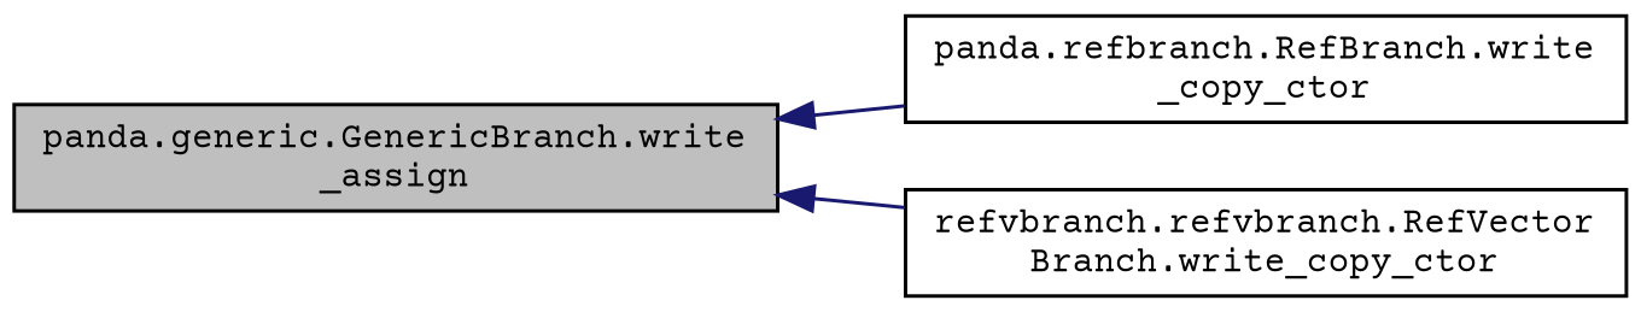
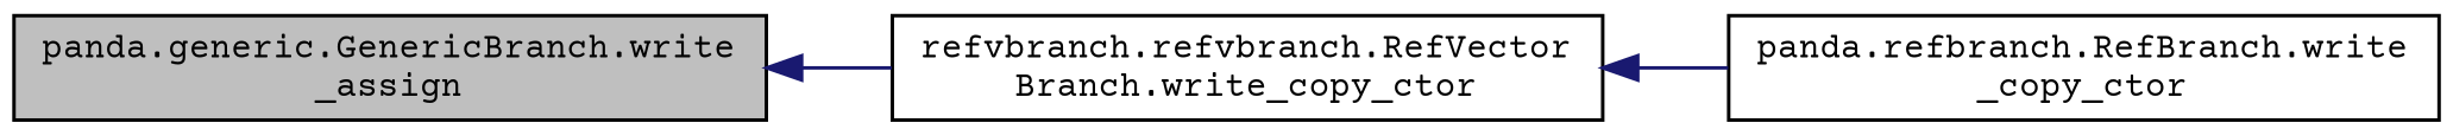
  digraph {
    fontname="Courier Prime"
    rankdir=LR
    node [color=black fillcolor=white fontname="Courier Prime" fontsize=10 shape=record style=filled]
    edge [color=midnightblue dir=back fontname="Courier Prime" fontsize=10 labelfontname=Helvetica labelfontsize=10 style=solid]
    n1 [fillcolor=grey75 fontcolor=black height=0.2 label="panda.generic.GenericBranch.write\l_assign" width=0.4]
    n2 [height=0.2 label="panda.refbranch.RefBranch.write\l_copy_ctor" width=0.4]
    n3 [height=0.2 label="refvbranch.refvbranch.RefVector\lBranch.write_copy_ctor" width=0.4]
-   n1 -> n2
+   n3 -> n2
    n1 -> n3
  }
